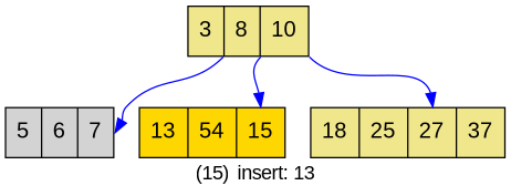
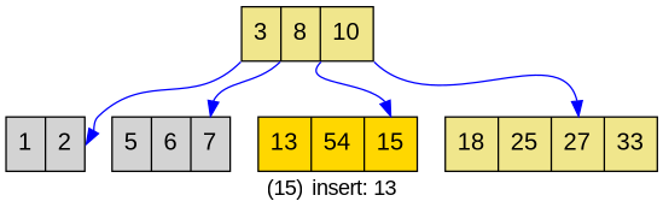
  digraph {
    fontname="Liberation Sans"
    label="(15)	insert: 13"
    labeljust=center
    labelloc=b
    ordering=out
    node [fillcolor=khaki fontcolor=black fontname="Liberation Sans" fontsize=16 shape=record style=filled]
    edge [arrowhead=normal color=blue fontname="Liberation Sans" headport=f2]
    n1 [height=0.5 label="<f0> 3|<f1> 8|<f2> 10" width=0.5]
+   n2 [fillcolor=lightgrey height=0.5 label="<f0> 1|<f1> 2" width=0.5]
    n3 [fillcolor=lightgrey height=0.5 label="<f0> 5|<f1> 6|<f2> 7" width=0.5]
    n4 [fillcolor=gold height=0.5 label="<f0> 13|<f1> 54|<f2> 15" width=0.5]
-   n5 [height=0.5 label="<f0> 18|<f1> 25|<f2> 27|<f3> 37" width=0.5]
+   n5 [height=0.5 label="<f0> 18|<f1> 25|<f2> 27|<f3> 33" width=0.5]
+   n1 -> n2 [headport=f1 tailport="f0:sw"]
    n1 -> n3 [tailport="f1:sw"]
    n1 -> n4 [tailport="f2:sw"]
    n1 -> n5 [tailport="f2:se"]
  }
